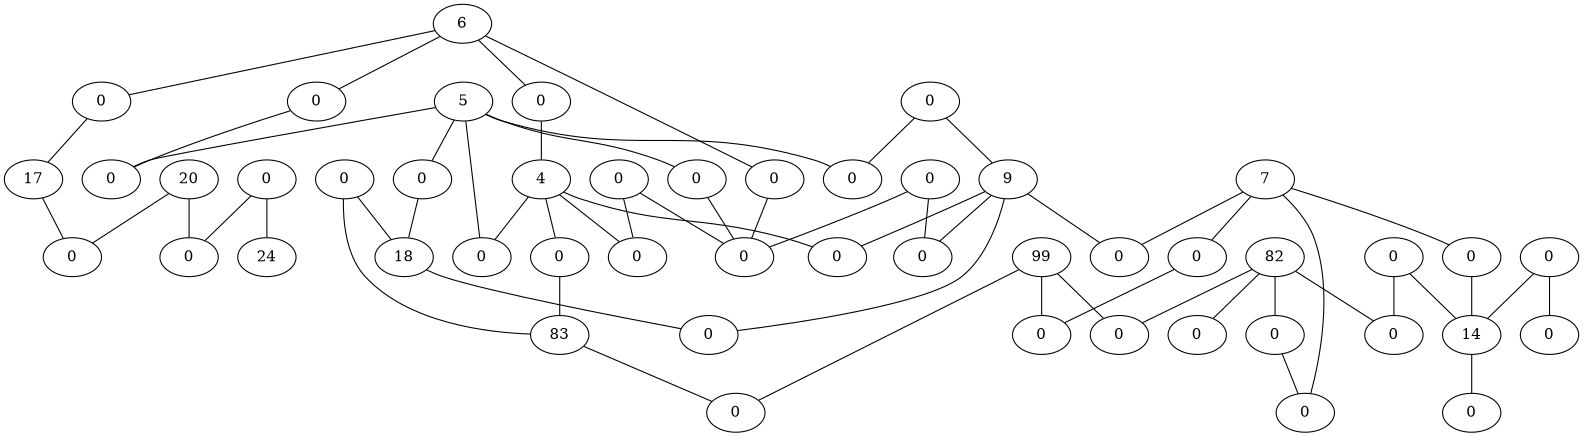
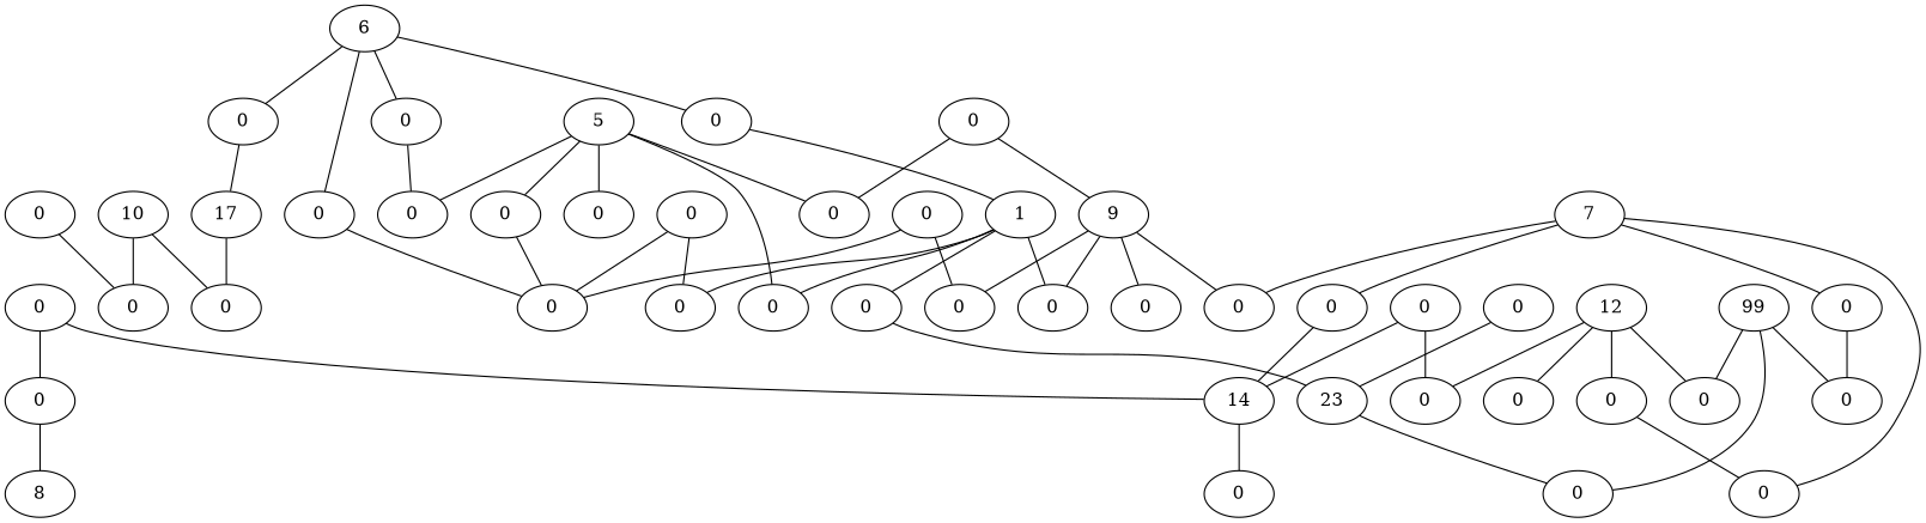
  strict graph {
    n1 [label=0]
    n2 [label=0]
    n3 [label=0]
    n4 [label=0]
    n5 [label=0]
    n6 [label=0]
    n7 [label=0]
    n8 [label=5]
    n9 [label=0]
    n10 [label=0]
    n11 [label=0]
    n12 [label=0]
-   n13 [label=18]
    n14 [label=0]
    n15 [label=6]
    n16 [label=0]
    n17 [label=0]
    n18 [label=0]
-   n19 [label=4]
+   n19 [label=1]
    n20 [label=17]
    n21 [label=0]
    n22 [label=0]
    n23 [label=0]
    n24 [label=0]
-   n25 [label=83]
+   n25 [label=23]
    n26 [label=0]
    n27 [label=0]
    n28 [label=9]
    n29 [label=0]
    n30 [label=7]
    n31 [label=0]
    n32 [label=0]
    n33 [label=0]
    n34 [label=14]
    n35 [label=0]
    n36 [label=0]
-   n37 [label=82]
+   n37 [label=12]
    n38 [label=0]
    n39 [label=0]
    n40 [label=0]
    n41 [label=0]
    n42 [label=0]
    n43 [label=0]
+   n44 [label=8]
    n45 [label=0]
-   n46 [label=20]
+   n46 [label=10]
    n47 [label=0]
    n48 [label=0]
-   n49 [label=24]
    n50 [label=99]
    subgraph sub_1 {
      rank=same
      n1
    }
    subgraph sub_2 {
      rank=same
      n2
      n3
      n4
      n5
    }
    subgraph sub_3 {
      root=AA
    }
    n2 -- n1
    n2 -- n6
    n3 -- n1
    n4 -- n1
    n5 -- n1
    n5 -- n7
    n8 -- n3
    n8 -- n9
    n8 -- n10
    n8 -- n11
    n8 -- n12
-   n11 -- n13
-   n13 -- n14
    n15 -- n4
    n15 -- n16
    n15 -- n17
    n15 -- n18
    n16 -- n19
    n17 -- n20
    n18 -- n10
    n19 -- n6
    n19 -- n9
    n19 -- n21
    n19 -- n22
    n20 -- n23
    n22 -- n25
-   n24 -- n13
    n24 -- n25
    n25 -- n26
    n27 -- n12
    n27 -- n28
    n28 -- n7
    n28 -- n14
    n28 -- n21
    n28 -- n29
    n30 -- n29
    n30 -- n31
    n30 -- n32
    n30 -- n33
    n31 -- n34
    n32 -- n35
    n34 -- n36
    n37 -- n38
    n37 -- n39
    n37 -- n40
    n37 -- n41
    n41 -- n33
    n42 -- n34
    n42 -- n43
+   n43 -- n44
    n45 -- n34
    n45 -- n38
    n46 -- n23
    n46 -- n47
    n48 -- n47
-   n48 -- n49
    n50 -- n26
    n50 -- n35
    n50 -- n39
  }
